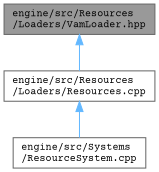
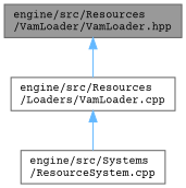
  digraph {
    fontname="Courier Prime"
    node [color=grey40 fillcolor=white fontname="Courier Prime" fontsize=10 shape=box style=filled]
    edge [color=steelblue1 dir=back fontname="Courier Prime" fontsize=10 labelfontname=Helvetica labelfontsize=10 style=solid]
-   n1 [color=gray40 fillcolor=grey60 fontcolor=black height=0.2 label="engine/src/Resources\l/Loaders/VamLoader.hpp" width=0.4]
-   n2 [height=0.2 label="engine/src/Resources\l/Loaders/Resources.cpp" width=0.4]
+   n1 [color=gray40 fillcolor=grey60 fontcolor=black height=0.2 label="engine/src/Resources\l/VamLoader/VamLoader.hpp" width=0.4]
+   n2 [height=0.2 label="engine/src/Resources\l/Loaders/VamLoader.cpp" width=0.4]
    n3 [height=0.2 label="engine/src/Systems\l/ResourceSystem.cpp" width=0.4]
    n1 -> n2
    n2 -> n3
  }
